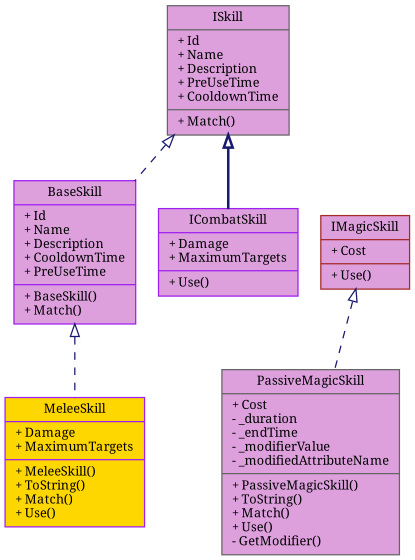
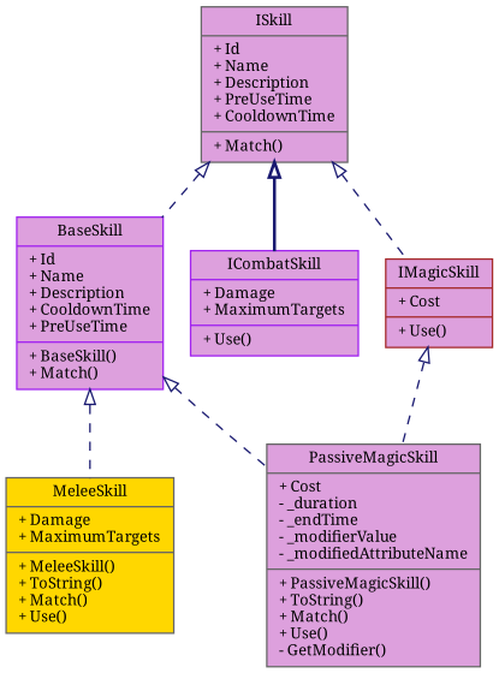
  digraph {
    fontname="Noto Serif"
    node [color=gray40 fillcolor=plum fontname="Noto Serif" fontsize=10 shape=record style=filled]
    edge [arrowtail=onormal color=midnightblue dir=back fontname="Noto Serif" fontsize=10 labelfontname=Helvetica labelfontsize=10 style=dashed]
    n1 [fontcolor=black height=0.2 label="{ISkill\n|+ Id\l+ Name\l+ Description\l+ PreUseTime\l+ CooldownTime\l|+ Match()\l}" width=0.4]
    n2 [color=purple height=0.2 label="{BaseSkill\n|+ Id\l+ Name\l+ Description\l+ CooldownTime\l+ PreUseTime\l|+ BaseSkill()\l+ Match()\l}" width=0.4]
    n3 [color=purple height=0.2 label="{ICombatSkill\n|+ Damage\l+ MaximumTargets\l|+ Use()\l}" width=0.4]
    n4 [color=brown height=0.2 label="{IMagicSkill\n|+ Cost\l|+ Use()\l}" width=0.4]
-   n5 [color=purple fillcolor=gold height=0.2 label="{MeleeSkill\n|+ Damage\l+ MaximumTargets\l|+ MeleeSkill()\l+ ToString()\l+ Match()\l+ Use()\l}" width=0.4]
+   n5 [fillcolor=gold height=0.2 label="{MeleeSkill\n|+ Damage\l+ MaximumTargets\l|+ MeleeSkill()\l+ ToString()\l+ Match()\l+ Use()\l}" width=0.4]
    n6 [height=0.2 label="{PassiveMagicSkill\n|+ Cost\l- _duration\l- _endTime\l- _modifierValue\l- _modifiedAttributeName\l|+ PassiveMagicSkill()\l+ ToString()\l+ Match()\l+ Use()\l- GetModifier()\l}" width=0.4]
    n1 -> n2
    n1 -> n3 [style=bold]
+   n1 -> n4
    n2 -> n5
+   n2 -> n6
    n4 -> n6
  }
